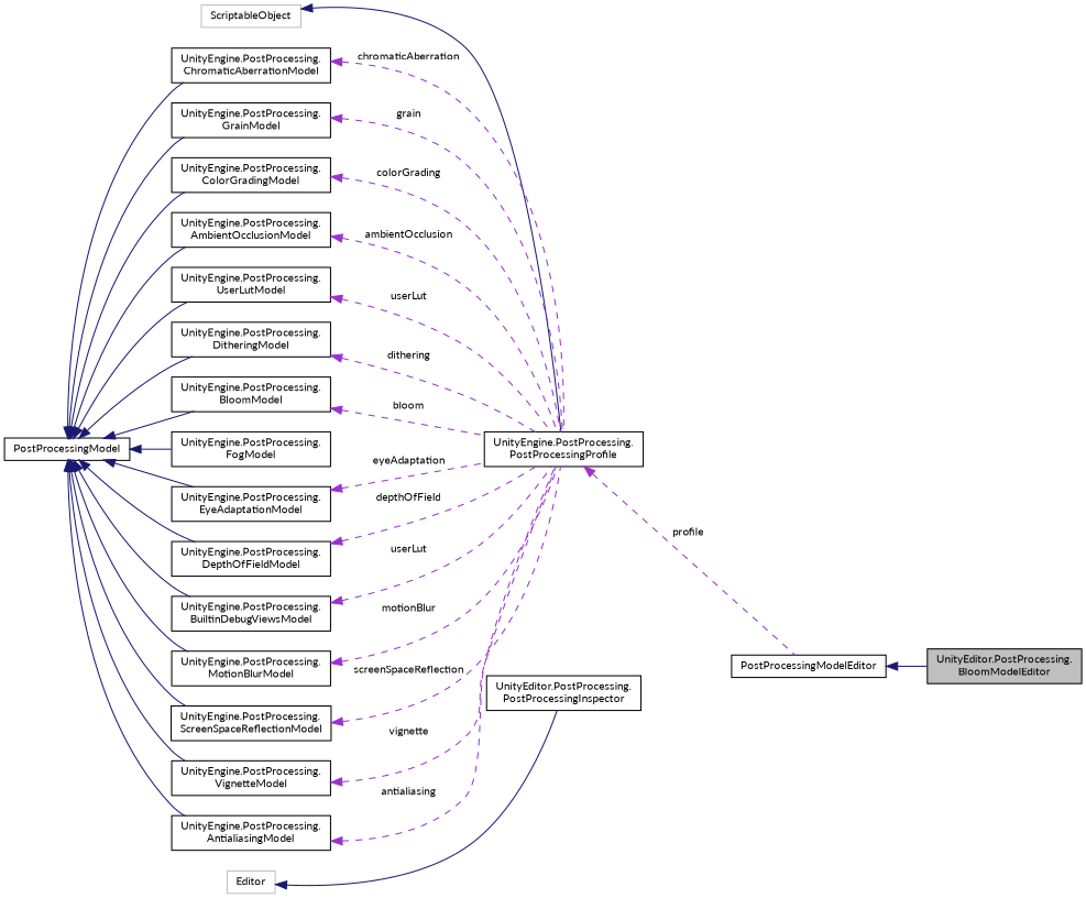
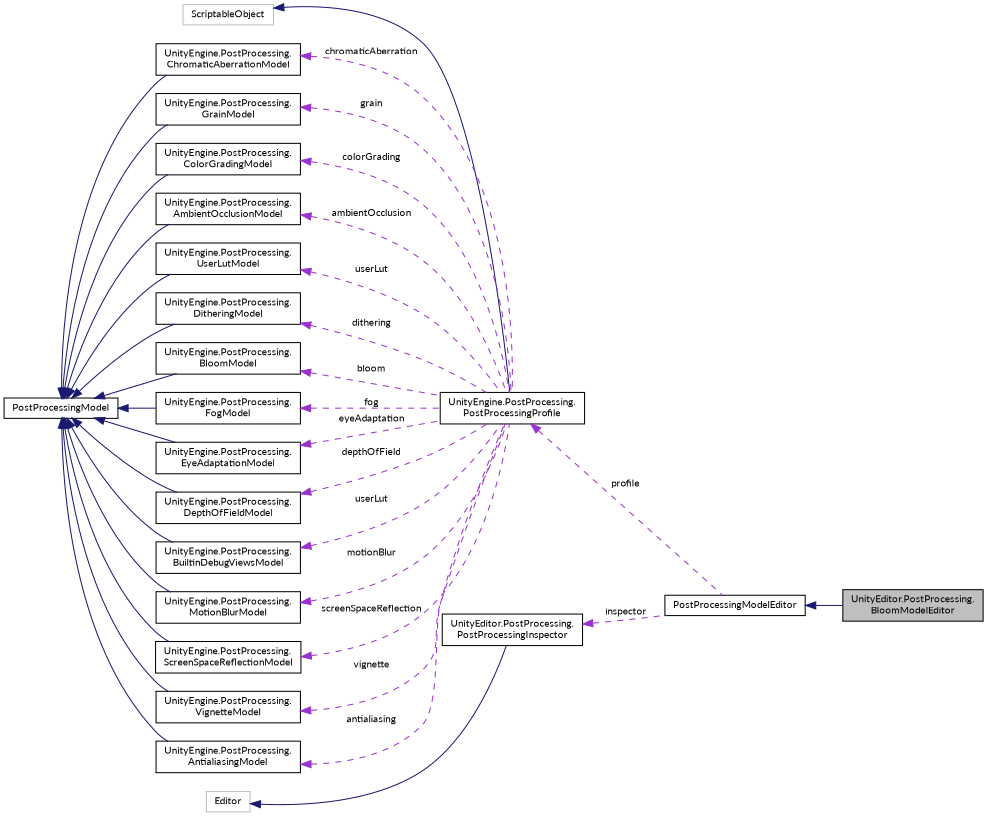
  digraph {
    fontname=Lato
    rankdir=LR
    node [color=black fillcolor=white fontname=Lato fontsize=10 shape=record style=filled]
    edge [color=midnightblue dir=back fontname=Lato fontsize=10 labelfontname=Helvetica labelfontsize=10 style=solid]
    n1 [fillcolor=grey75 fontcolor=black height=0.2 label="UnityEditor.PostProcessing.\lBloomModelEditor" width=0.4]
    n2 [height=0.2 label=PostProcessingModelEditor width=0.4]
    n3 [height=0.2 label="UnityEngine.PostProcessing.\lPostProcessingProfile" width=0.4]
    n4 [color=grey75 height=0.2 label=ScriptableObject width=0.4]
    n5 [height=0.2 label="UnityEngine.PostProcessing.\lChromaticAberrationModel" width=0.4]
    n6 [height=0.2 label=PostProcessingModel width=0.4]
    n7 [height=0.2 label="UnityEngine.PostProcessing.\lGrainModel" width=0.4]
    n8 [height=0.2 label="UnityEngine.PostProcessing.\lColorGradingModel" width=0.4]
    n9 [height=0.2 label="UnityEngine.PostProcessing.\lAmbientOcclusionModel" width=0.4]
    n10 [height=0.2 label="UnityEngine.PostProcessing.\lUserLutModel" width=0.4]
    n11 [height=0.2 label="UnityEngine.PostProcessing.\lDitheringModel" width=0.4]
    n12 [height=0.2 label="UnityEngine.PostProcessing.\lBloomModel" width=0.4]
    n13 [height=0.2 label="UnityEngine.PostProcessing.\lFogModel" width=0.4]
    n14 [height=0.2 label="UnityEngine.PostProcessing.\lEyeAdaptationModel" width=0.4]
    n15 [height=0.2 label="UnityEngine.PostProcessing.\lDepthOfFieldModel" width=0.4]
    n16 [height=0.2 label="UnityEngine.PostProcessing.\lBuiltinDebugViewsModel" width=0.4]
    n17 [height=0.2 label="UnityEngine.PostProcessing.\lMotionBlurModel" width=0.4]
    n18 [height=0.2 label="UnityEngine.PostProcessing.\lScreenSpaceReflectionModel" width=0.4]
    n19 [height=0.2 label="UnityEngine.PostProcessing.\lVignetteModel" width=0.4]
    n20 [height=0.2 label="UnityEngine.PostProcessing.\lAntialiasingModel" width=0.4]
    n21 [height=0.2 label="UnityEditor.PostProcessing.\lPostProcessingInspector" width=0.4]
    n22 [color=grey75 height=0.2 label=Editor width=0.4]
    n2 -> n1
    n3 -> n2 [color=darkorchid3 label=" profile" style=dashed]
    n4 -> n3
    n5 -> n3 [color=darkorchid3 label=" chromaticAberration" style=dashed]
    n6 -> n5
    n6 -> n7
    n6 -> n8
    n6 -> n9
    n6 -> n10
    n6 -> n11
    n6 -> n12
    n6 -> n13
    n6 -> n14
    n6 -> n15
    n6 -> n16
    n6 -> n17
    n6 -> n18
    n6 -> n19
    n6 -> n20
    n7 -> n3 [color=darkorchid3 label=" grain" style=dashed]
    n8 -> n3 [color=darkorchid3 label=" colorGrading" style=dashed]
    n9 -> n3 [color=darkorchid3 label=" ambientOcclusion" style=dashed]
    n10 -> n3 [color=darkorchid3 label=" userLut" style=dashed]
    n11 -> n3 [color=darkorchid3 label=" dithering" style=dashed]
    n12 -> n3 [color=darkorchid3 label=" bloom" style=dashed]
+   n13 -> n3 [color=darkorchid3 label=" fog" style=dashed]
    n14 -> n3 [color=darkorchid3 label=" eyeAdaptation" style=dashed]
    n15 -> n3 [color=darkorchid3 label=" depthOfField" style=dashed]
    n16 -> n3 [color=darkorchid3 label=" userLut" style=dashed]
    n17 -> n3 [color=darkorchid3 label=" motionBlur" style=dashed]
    n18 -> n3 [color=darkorchid3 label=" screenSpaceReflection" style=dashed]
    n19 -> n3 [color=darkorchid3 label=" vignette" style=dashed]
    n20 -> n3 [color=darkorchid3 label=" antialiasing" style=dashed]
+   n21 -> n2 [color=darkorchid3 label=" inspector" style=dashed]
    n22 -> n21
  }
